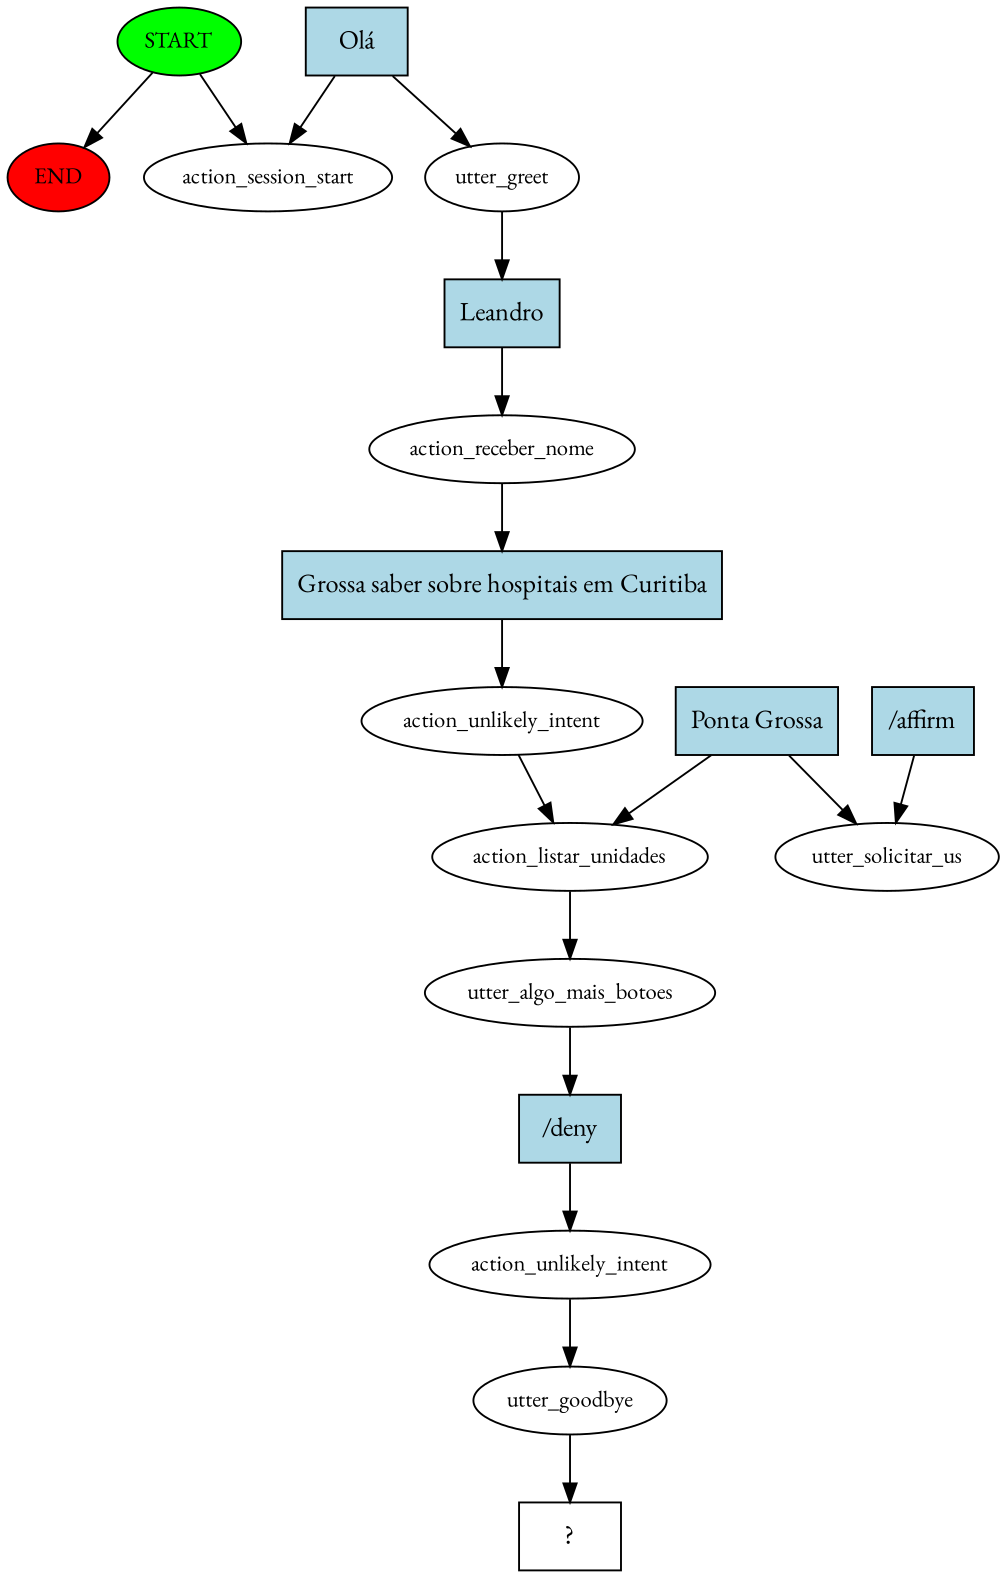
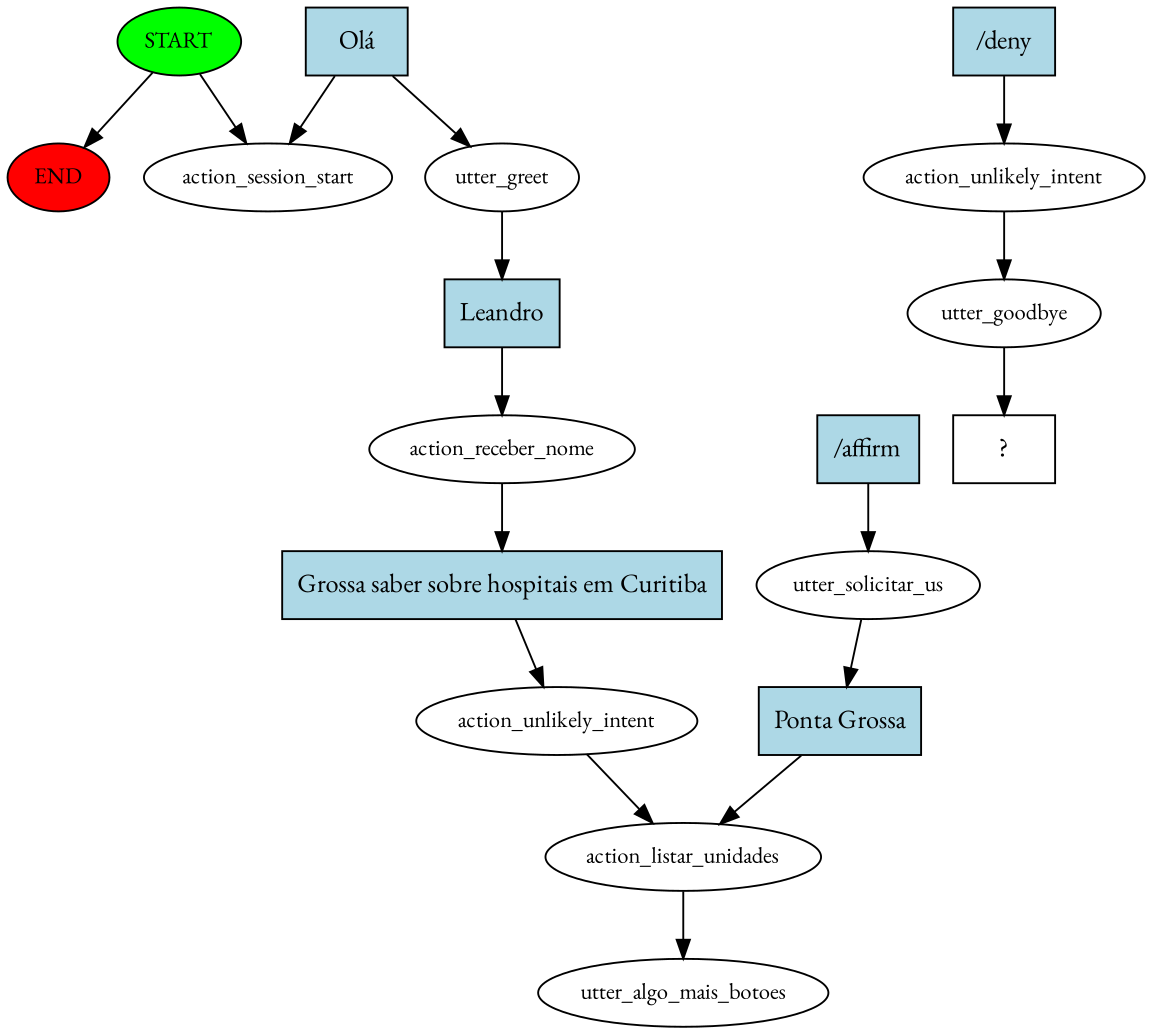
  digraph {
    fontname="EB Garamond"
    node [fontname="EB Garamond" fontsize=12]
    edge [fontname="EB Garamond"]
    n1 [fillcolor=green label=START style=filled]
    n2 [fillcolor=red label=END style=filled]
    n3 [label=action_session_start]
    n4 [fillcolor=lightblue label="Olá" shape=rect style=filled fontsize=""]
    n5 [label=utter_greet]
    n6 [fillcolor=lightblue label=Leandro shape=rect style=filled fontsize=""]
    n7 [label=action_receber_nome]
    n8 [fillcolor=lightblue label="Grossa saber sobre hospitais em Curitiba" shape=rect style=filled fontsize=""]
    n9 [label=action_unlikely_intent]
    n10 [label=action_listar_unidades]
    n11 [label=utter_algo_mais_botoes]
    n12 [fillcolor=lightblue label="/deny" shape=rect style=filled fontsize=""]
    n13 [fillcolor=lightblue label="/affirm" shape=rect style=filled fontsize=""]
    n14 [label=utter_solicitar_us]
    n15 [label=action_unlikely_intent]
    n16 [fillcolor=lightblue label="Ponta Grossa" shape=rect style=filled fontsize=""]
    n17 [label=utter_goodbye]
    n18 [label="  ?  " shape=rect fontsize=""]
    n1 -> n2
    n1 -> n3
    n4 -> n3
    n4 -> n5
    n5 -> n6
    n6 -> n7
    n7 -> n8
    n8 -> n9
    n9 -> n10
    n10 -> n11
-   n11 -> n12
    n12 -> n15
    n13 -> n14
-   n16 -> n14
+   n14 -> n16
    n15 -> n17
    n16 -> n10
    n17 -> n18
  }
